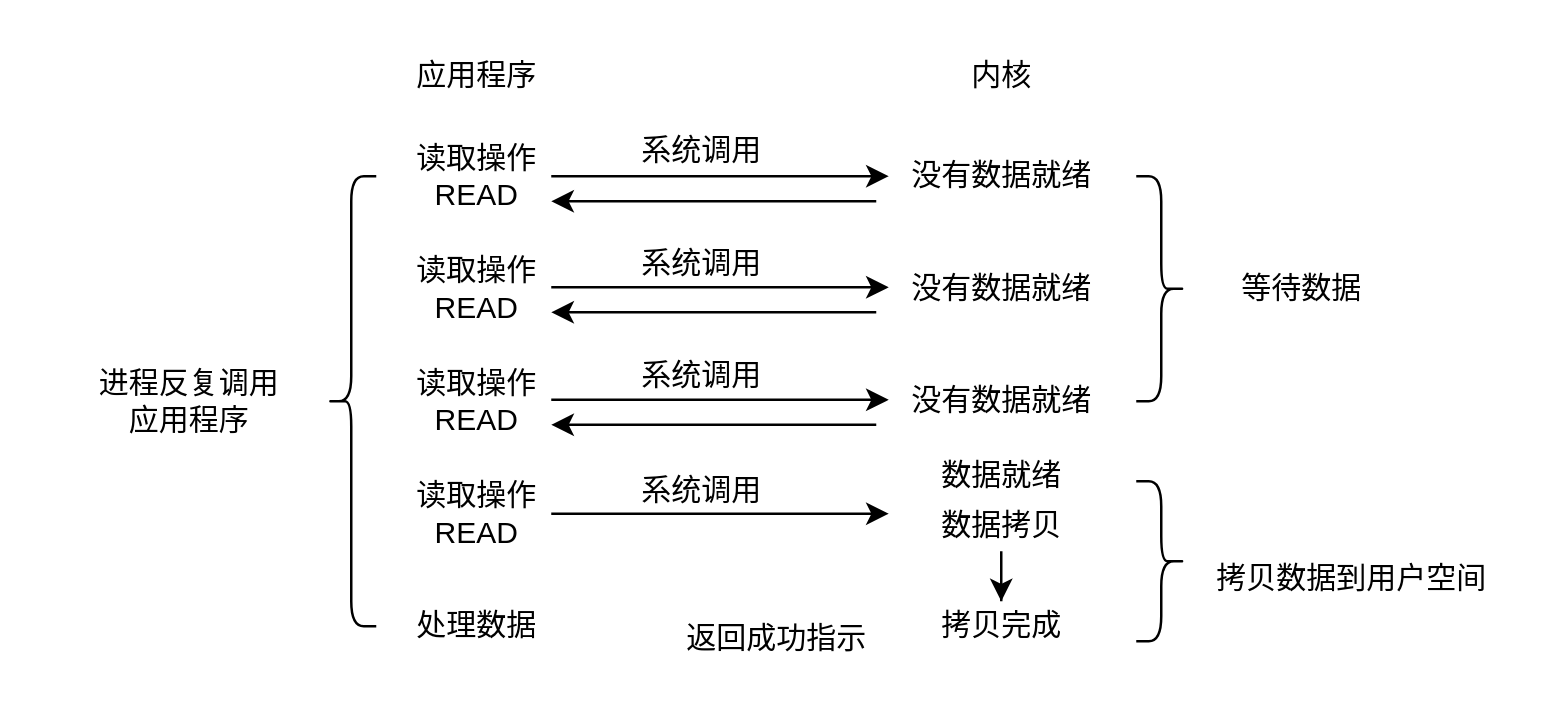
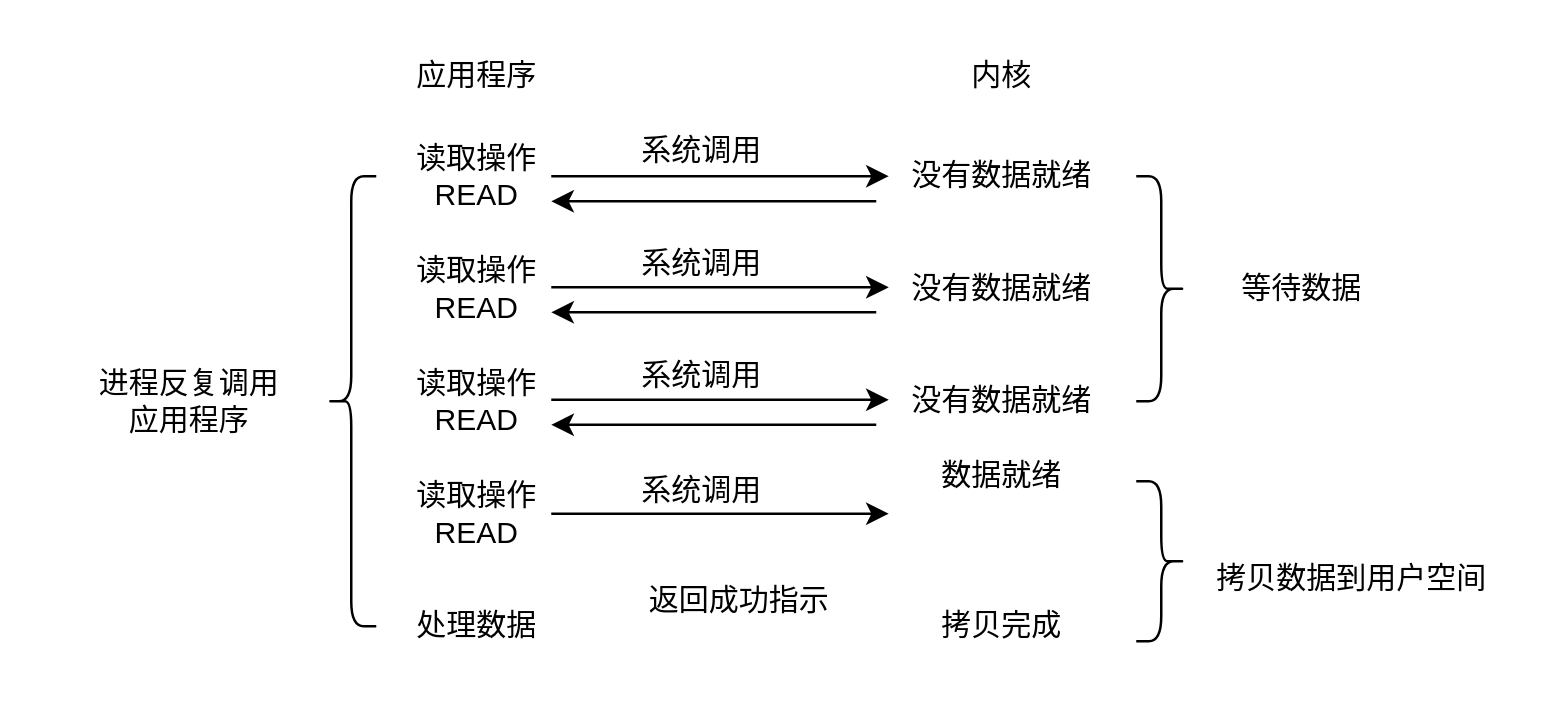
  <mxCell id="0" />
  <mxCell id="1" parent="0" />
  <mxCell id="2" value="应用程序&lt;br&gt;" style="text;html=1;align=center;verticalAlign=middle;resizable=0;points=[];autosize=1;" parent="1" vertex="1"><mxGeometry x="160" y="20" width="60" height="20" as="geometry" /></mxCell>
  <mxCell id="3" value="" style="edgeStyle=orthogonalEdgeStyle;rounded=0;orthogonalLoop=1;jettySize=auto;html=1;" parent="1" source="4" target="5" edge="1"><mxGeometry relative="1" as="geometry" /></mxCell>
  <mxCell id="4" value="读取操作&lt;br&gt;READ" style="text;html=1;align=center;verticalAlign=middle;resizable=0;points=[];autosize=1;" parent="1" vertex="1"><mxGeometry x="160" y="55" width="60" height="30" as="geometry" /></mxCell>
  <mxCell id="5" value="没有数据就绪" style="text;html=1;align=center;verticalAlign=middle;resizable=0;points=[];autosize=1;" parent="1" vertex="1"><mxGeometry x="355" y="60" width="90" height="20" as="geometry" /></mxCell>
  <mxCell id="6" value="数据就绪" style="text;html=1;align=center;verticalAlign=middle;resizable=0;points=[];autosize=1;" parent="1" vertex="1"><mxGeometry x="370" y="180" width="60" height="20" as="geometry" /></mxCell>
- <mxCell id="7" value="" style="edgeStyle=orthogonalEdgeStyle;rounded=0;orthogonalLoop=1;jettySize=auto;html=1;" parent="1" source="8" target="9" edge="1"><mxGeometry relative="1" as="geometry" /></mxCell>
- <mxCell id="8" value="数据拷贝" style="text;html=1;align=center;verticalAlign=middle;resizable=0;points=[];autosize=1;" parent="1" vertex="1"><mxGeometry x="370" y="200" width="60" height="20" as="geometry" /></mxCell>
  <mxCell id="9" value="拷贝完成" style="text;html=1;align=center;verticalAlign=middle;resizable=0;points=[];autosize=1;" parent="1" vertex="1"><mxGeometry x="370" y="240" width="60" height="20" as="geometry" /></mxCell>
  <mxCell id="10" value="处理数据" style="text;html=1;align=center;verticalAlign=middle;resizable=0;points=[];autosize=1;" parent="1" vertex="1"><mxGeometry x="160" y="240" width="60" height="20" as="geometry" /></mxCell>
  <mxCell id="11" value="" style="shape=curlyBracket;whiteSpace=wrap;html=1;rounded=1;" parent="1" vertex="1"><mxGeometry x="130" y="70" width="20" height="180" as="geometry" /></mxCell>
  <mxCell id="12" value="" style="shape=curlyBracket;whiteSpace=wrap;html=1;rounded=1;rotation=-180;" parent="1" vertex="1"><mxGeometry x="454" y="70" width="20" height="90" as="geometry" /></mxCell>
  <mxCell id="13" value="" style="shape=curlyBracket;whiteSpace=wrap;html=1;rounded=1;rotation=-180;" parent="1" vertex="1"><mxGeometry x="454" y="192" width="20" height="64" as="geometry" /></mxCell>
  <mxCell id="14" value="等待数据" style="text;html=1;align=center;verticalAlign=middle;resizable=0;points=[];autosize=1;" parent="1" vertex="1"><mxGeometry x="490" y="105" width="60" height="20" as="geometry" /></mxCell>
  <mxCell id="15" value="拷贝数据到用户空间" style="text;html=1;align=center;verticalAlign=middle;resizable=0;points=[];autosize=1;" parent="1" vertex="1"><mxGeometry x="480" y="221" width="120" height="20" as="geometry" /></mxCell>
  <mxCell id="16" value="系统调用" style="text;html=1;align=center;verticalAlign=middle;resizable=0;points=[];autosize=1;" parent="1" vertex="1"><mxGeometry x="250" y="50" width="60" height="20" as="geometry" /></mxCell>
- <mxCell id="17" value="返回成功指示" style="text;html=1;align=center;verticalAlign=middle;resizable=0;points=[];autosize=1;" parent="1" vertex="1"><mxGeometry x="265" y="245" width="90" height="20" as="geometry" /></mxCell>
+ <mxCell id="17" value="返回成功指示" style="text;html=1;align=center;verticalAlign=middle;resizable=0;points=[];autosize=1;" parent="1" vertex="1"><mxGeometry x="250" y="230" width="90" height="20" as="geometry" /></mxCell>
  <mxCell id="18" value="内核" style="text;html=1;align=center;verticalAlign=middle;resizable=0;points=[];autosize=1;" parent="1" vertex="1"><mxGeometry x="380" y="20" width="40" height="20" as="geometry" /></mxCell>
  <mxCell id="19" value="进程反复调用&lt;br&gt;应用程序" style="text;html=1;align=center;verticalAlign=middle;resizable=0;points=[];autosize=1;" parent="1" vertex="1"><mxGeometry x="20" y="145" width="110" height="30" as="geometry" /></mxCell>
  <mxCell id="20" value="读取操作&lt;br&gt;READ" style="text;html=1;align=center;verticalAlign=middle;resizable=0;points=[];autosize=1;" parent="1" vertex="1"><mxGeometry x="160" y="100" width="60" height="30" as="geometry" /></mxCell>
  <mxCell id="21" value="读取操作&lt;br&gt;READ" style="text;html=1;align=center;verticalAlign=middle;resizable=0;points=[];autosize=1;" parent="1" vertex="1"><mxGeometry x="160" y="145" width="60" height="30" as="geometry" /></mxCell>
  <mxCell id="22" value="读取操作&lt;br&gt;READ" style="text;html=1;align=center;verticalAlign=middle;resizable=0;points=[];autosize=1;" parent="1" vertex="1"><mxGeometry x="160" y="190" width="60" height="30" as="geometry" /></mxCell>
  <mxCell id="23" value="没有数据就绪" style="text;html=1;align=center;verticalAlign=middle;resizable=0;points=[];autosize=1;" parent="1" vertex="1"><mxGeometry x="355" y="105" width="90" height="20" as="geometry" /></mxCell>
  <mxCell id="24" value="没有数据就绪" style="text;html=1;align=center;verticalAlign=middle;resizable=0;points=[];autosize=1;" parent="1" vertex="1"><mxGeometry x="355" y="150" width="90" height="20" as="geometry" /></mxCell>
  <mxCell id="25" value="" style="edgeStyle=orthogonalEdgeStyle;rounded=0;orthogonalLoop=1;jettySize=auto;html=1;" parent="1" edge="1"><mxGeometry relative="1" as="geometry"><mxPoint x="350" y="80" as="sourcePoint" /><mxPoint x="220" y="80" as="targetPoint" /></mxGeometry></mxCell>
  <mxCell id="26" value="" style="edgeStyle=orthogonalEdgeStyle;rounded=0;orthogonalLoop=1;jettySize=auto;html=1;" parent="1" edge="1"><mxGeometry relative="1" as="geometry"><mxPoint x="220" y="114.43" as="sourcePoint" /><mxPoint x="355" y="114.43" as="targetPoint" /></mxGeometry></mxCell>
  <mxCell id="27" value="系统调用" style="text;html=1;align=center;verticalAlign=middle;resizable=0;points=[];autosize=1;" parent="1" vertex="1"><mxGeometry x="250" y="95" width="60" height="20" as="geometry" /></mxCell>
  <mxCell id="28" value="" style="edgeStyle=orthogonalEdgeStyle;rounded=0;orthogonalLoop=1;jettySize=auto;html=1;" parent="1" edge="1"><mxGeometry relative="1" as="geometry"><mxPoint x="350" y="124.43" as="sourcePoint" /><mxPoint x="220" y="124.43" as="targetPoint" /></mxGeometry></mxCell>
  <mxCell id="29" value="" style="edgeStyle=orthogonalEdgeStyle;rounded=0;orthogonalLoop=1;jettySize=auto;html=1;" parent="1" edge="1"><mxGeometry relative="1" as="geometry"><mxPoint x="220" y="159.43" as="sourcePoint" /><mxPoint x="355" y="159.43" as="targetPoint" /></mxGeometry></mxCell>
  <mxCell id="30" value="系统调用" style="text;html=1;align=center;verticalAlign=middle;resizable=0;points=[];autosize=1;" parent="1" vertex="1"><mxGeometry x="250" y="140" width="60" height="20" as="geometry" /></mxCell>
  <mxCell id="31" value="" style="edgeStyle=orthogonalEdgeStyle;rounded=0;orthogonalLoop=1;jettySize=auto;html=1;" parent="1" edge="1"><mxGeometry relative="1" as="geometry"><mxPoint x="350" y="169.43" as="sourcePoint" /><mxPoint x="220" y="169.43" as="targetPoint" /></mxGeometry></mxCell>
  <mxCell id="32" value="" style="edgeStyle=orthogonalEdgeStyle;rounded=0;orthogonalLoop=1;jettySize=auto;html=1;" parent="1" edge="1"><mxGeometry relative="1" as="geometry"><mxPoint x="220" y="205" as="sourcePoint" /><mxPoint x="355" y="205" as="targetPoint" /></mxGeometry></mxCell>
  <mxCell id="33" value="系统调用" style="text;html=1;align=center;verticalAlign=middle;resizable=0;points=[];autosize=1;" parent="1" vertex="1"><mxGeometry x="250" y="186" width="60" height="20" as="geometry" /></mxCell>
